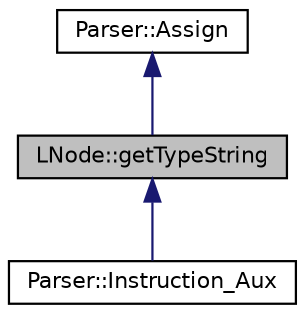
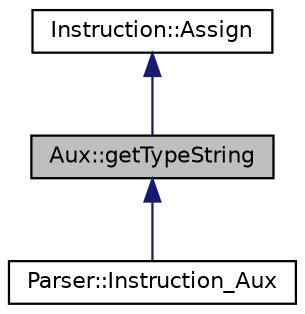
  digraph {
    rankdir=TB
    node [color=black fillcolor=white fontname=Helvetica fontsize=10 shape=record style=filled]
    edge [color=midnightblue dir=back fontname=Helvetica fontsize=10 labelfontname=Helvetica labelfontsize=10 style=solid]
-   n1 [fillcolor=grey75 fontcolor=black height=0.2 label="LNode::getTypeString" width=0.4]
+   n1 [fillcolor=grey75 fontcolor=black height=0.2 label="Aux::getTypeString" width=0.4]
    n2 [height=0.2 label="Parser::Instruction_Aux" width=0.4]
-   n3 [height=0.2 label="Parser::Assign" width=0.4]
+   n3 [height=0.2 label="Instruction::Assign" width=0.4]
    n1 -> n2
    n3 -> n1
  }
